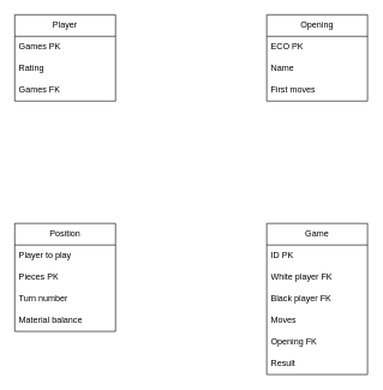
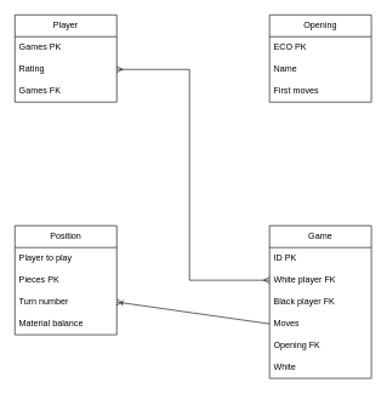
  <mxCell id="0" />
  <mxCell id="1" parent="0" />
  <mxCell id="2" value="Player" style="swimlane;fontStyle=0;childLayout=stackLayout;horizontal=1;startSize=30;horizontalStack=0;resizeParent=1;resizeParentMax=0;resizeLast=0;collapsible=1;marginBottom=0;whiteSpace=wrap;html=1;" parent="1" vertex="1"><mxGeometry x="20" y="20" width="140" height="120" as="geometry" /></mxCell>
  <mxCell id="3" value="Games PK" style="text;strokeColor=none;fillColor=none;align=left;verticalAlign=middle;spacingLeft=4;spacingRight=4;overflow=hidden;points=[[0,0.5],[1,0.5]];portConstraint=eastwest;rotatable=0;whiteSpace=wrap;html=1;" parent="2" vertex="1"><mxGeometry y="30" width="140" height="30" as="geometry" /></mxCell>
  <mxCell id="4" value="Rating" style="text;strokeColor=none;fillColor=none;align=left;verticalAlign=middle;spacingLeft=4;spacingRight=4;overflow=hidden;points=[[0,0.5],[1,0.5]];portConstraint=eastwest;rotatable=0;whiteSpace=wrap;html=1;" parent="2" vertex="1"><mxGeometry y="60" width="140" height="30" as="geometry" /></mxCell>
  <mxCell id="5" value="Games FK" style="text;strokeColor=none;fillColor=none;align=left;verticalAlign=middle;spacingLeft=4;spacingRight=4;overflow=hidden;points=[[0,0.5],[1,0.5]];portConstraint=eastwest;rotatable=0;whiteSpace=wrap;html=1;" parent="2" vertex="1"><mxGeometry y="90" width="140" height="30" as="geometry" /></mxCell>
  <mxCell id="6" value="Opening" style="swimlane;fontStyle=0;childLayout=stackLayout;horizontal=1;startSize=30;horizontalStack=0;resizeParent=1;resizeParentMax=0;resizeLast=0;collapsible=1;marginBottom=0;whiteSpace=wrap;html=1;" parent="1" vertex="1"><mxGeometry x="370" y="20" width="140" height="120" as="geometry" /></mxCell>
  <mxCell id="7" value="ECO PK" style="text;strokeColor=none;fillColor=none;align=left;verticalAlign=middle;spacingLeft=4;spacingRight=4;overflow=hidden;points=[[0,0.5],[1,0.5]];portConstraint=eastwest;rotatable=0;whiteSpace=wrap;html=1;" parent="6" vertex="1"><mxGeometry y="30" width="140" height="30" as="geometry" /></mxCell>
  <mxCell id="8" value="Name" style="text;strokeColor=none;fillColor=none;align=left;verticalAlign=middle;spacingLeft=4;spacingRight=4;overflow=hidden;points=[[0,0.5],[1,0.5]];portConstraint=eastwest;rotatable=0;whiteSpace=wrap;html=1;" parent="6" vertex="1"><mxGeometry y="60" width="140" height="30" as="geometry" /></mxCell>
  <mxCell id="9" value="First moves" style="text;strokeColor=none;fillColor=none;align=left;verticalAlign=middle;spacingLeft=4;spacingRight=4;overflow=hidden;points=[[0,0.5],[1,0.5]];portConstraint=eastwest;rotatable=0;whiteSpace=wrap;html=1;" parent="6" vertex="1"><mxGeometry y="90" width="140" height="30" as="geometry" /></mxCell>
  <mxCell id="10" value="Position" style="swimlane;fontStyle=0;childLayout=stackLayout;horizontal=1;startSize=30;horizontalStack=0;resizeParent=1;resizeParentMax=0;resizeLast=0;collapsible=1;marginBottom=0;whiteSpace=wrap;html=1;" parent="1" vertex="1"><mxGeometry x="20" y="310" width="140" height="150" as="geometry" /></mxCell>
  <mxCell id="11" value="Player to play" style="text;strokeColor=none;fillColor=none;align=left;verticalAlign=middle;spacingLeft=4;spacingRight=4;overflow=hidden;points=[[0,0.5],[1,0.5]];portConstraint=eastwest;rotatable=0;whiteSpace=wrap;html=1;" parent="10" vertex="1"><mxGeometry y="30" width="140" height="30" as="geometry" /></mxCell>
  <mxCell id="12" value="Pieces PK" style="text;strokeColor=none;fillColor=none;align=left;verticalAlign=middle;spacingLeft=4;spacingRight=4;overflow=hidden;points=[[0,0.5],[1,0.5]];portConstraint=eastwest;rotatable=0;whiteSpace=wrap;html=1;" parent="10" vertex="1"><mxGeometry y="60" width="140" height="30" as="geometry" /></mxCell>
  <mxCell id="13" value="Turn number" style="text;strokeColor=none;fillColor=none;align=left;verticalAlign=middle;spacingLeft=4;spacingRight=4;overflow=hidden;points=[[0,0.5],[1,0.5]];portConstraint=eastwest;rotatable=0;whiteSpace=wrap;html=1;" parent="10" vertex="1"><mxGeometry y="90" width="140" height="30" as="geometry" /></mxCell>
  <mxCell id="14" value="Material balance" style="text;strokeColor=none;fillColor=none;align=left;verticalAlign=middle;spacingLeft=4;spacingRight=4;overflow=hidden;points=[[0,0.5],[1,0.5]];portConstraint=eastwest;rotatable=0;whiteSpace=wrap;html=1;" parent="10" vertex="1"><mxGeometry y="120" width="140" height="30" as="geometry" /></mxCell>
  <mxCell id="15" value="Game" style="swimlane;fontStyle=0;childLayout=stackLayout;horizontal=1;startSize=30;horizontalStack=0;resizeParent=1;resizeParentMax=0;resizeLast=0;collapsible=1;marginBottom=0;whiteSpace=wrap;html=1;" parent="1" vertex="1"><mxGeometry x="370" y="310" width="140" height="210" as="geometry" /></mxCell>
  <mxCell id="16" value="ID PK" style="text;strokeColor=none;fillColor=none;align=left;verticalAlign=middle;spacingLeft=4;spacingRight=4;overflow=hidden;points=[[0,0.5],[1,0.5]];portConstraint=eastwest;rotatable=0;whiteSpace=wrap;html=1;" vertex="1" parent="15"><mxGeometry y="30" width="140" height="30" as="geometry" /></mxCell>
  <mxCell id="17" value="White player FK" style="text;strokeColor=none;fillColor=none;align=left;verticalAlign=middle;spacingLeft=4;spacingRight=4;overflow=hidden;points=[[0,0.5],[1,0.5]];portConstraint=eastwest;rotatable=0;whiteSpace=wrap;html=1;" parent="15" vertex="1"><mxGeometry y="60" width="140" height="30" as="geometry" /></mxCell>
  <mxCell id="18" value="Black player FK" style="text;strokeColor=none;fillColor=none;align=left;verticalAlign=middle;spacingLeft=4;spacingRight=4;overflow=hidden;points=[[0,0.5],[1,0.5]];portConstraint=eastwest;rotatable=0;whiteSpace=wrap;html=1;" parent="15" vertex="1"><mxGeometry y="90" width="140" height="30" as="geometry" /></mxCell>
  <mxCell id="19" value="Moves" style="text;strokeColor=none;fillColor=none;align=left;verticalAlign=middle;spacingLeft=4;spacingRight=4;overflow=hidden;points=[[0,0.5],[1,0.5]];portConstraint=eastwest;rotatable=0;whiteSpace=wrap;html=1;" parent="15" vertex="1"><mxGeometry y="120" width="140" height="30" as="geometry" /></mxCell>
  <mxCell id="20" value="Opening FK" style="text;strokeColor=none;fillColor=none;align=left;verticalAlign=middle;spacingLeft=4;spacingRight=4;overflow=hidden;points=[[0,0.5],[1,0.5]];portConstraint=eastwest;rotatable=0;whiteSpace=wrap;html=1;" parent="15" vertex="1"><mxGeometry y="150" width="140" height="30" as="geometry" /></mxCell>
- <mxCell id="21" value="Result" style="text;strokeColor=none;fillColor=none;align=left;verticalAlign=middle;spacingLeft=4;spacingRight=4;overflow=hidden;points=[[0,0.5],[1,0.5]];portConstraint=eastwest;rotatable=0;whiteSpace=wrap;html=1;" parent="15" vertex="1"><mxGeometry y="180" width="140" height="30" as="geometry" /></mxCell>
+ <mxCell id="21" value="White" style="text;strokeColor=none;fillColor=none;align=left;verticalAlign=middle;spacingLeft=4;spacingRight=4;overflow=hidden;points=[[0,0.5],[1,0.5]];portConstraint=eastwest;rotatable=0;whiteSpace=wrap;html=1;" parent="15" vertex="1"><mxGeometry y="180" width="140" height="30" as="geometry" /></mxCell>
+ <mxCell id="22" value="" style="endArrow=ERoneToMany;html=1;rounded=0;exitX=0;exitY=0.5;exitDx=0;exitDy=0;entryX=1;entryY=0.5;entryDx=0;entryDy=0;endFill=0;" parent="1" source="19" target="13" edge="1"><mxGeometry width="50" height="50" relative="1" as="geometry"><mxPoint x="310" y="410" as="sourcePoint" /><mxPoint x="360" y="360" as="targetPoint" /></mxGeometry></mxCell>
+ <mxCell id="23" value="" style="endArrow=ERmany;html=1;rounded=0;exitX=0;exitY=0.5;exitDx=0;exitDy=0;entryX=1;entryY=0.5;entryDx=0;entryDy=0;endFill=0;startArrow=ERmany;startFill=0;" parent="1" source="17" target="4" edge="1"><mxGeometry width="50" height="50" relative="1" as="geometry"><mxPoint x="310" y="410" as="sourcePoint" /><mxPoint x="360" y="360" as="targetPoint" /><Array as="points"><mxPoint x="260" y="385" /><mxPoint x="260" y="95" /></Array></mxGeometry></mxCell>
